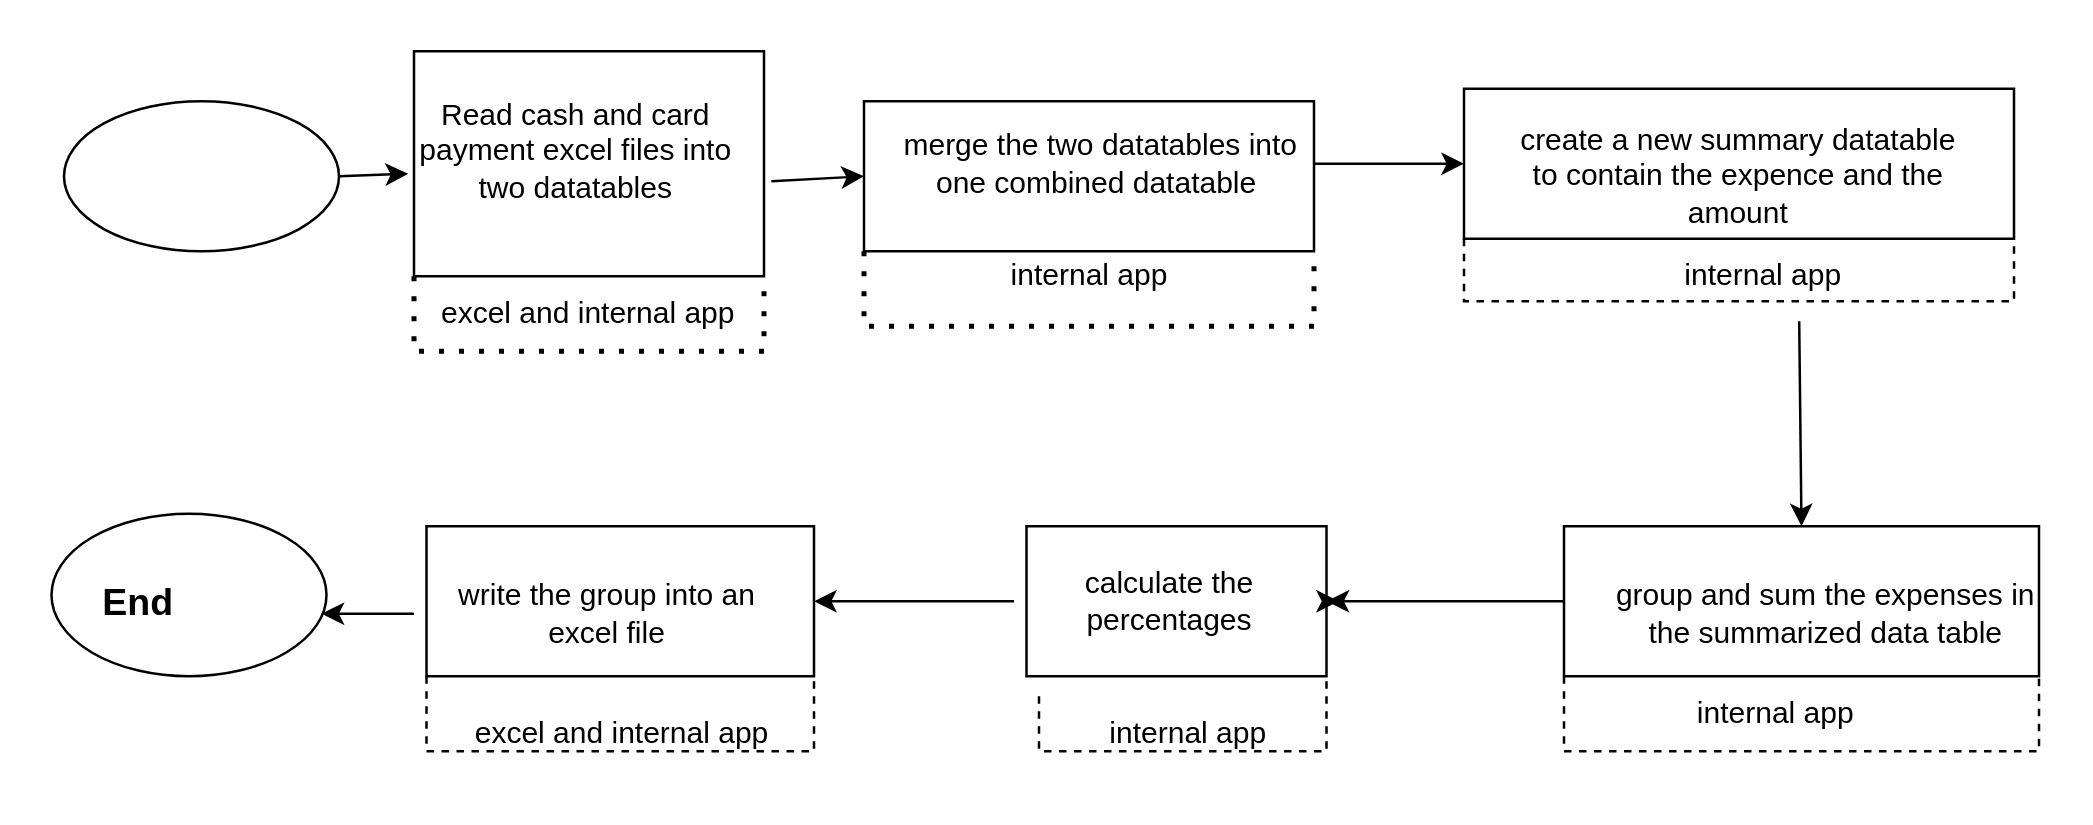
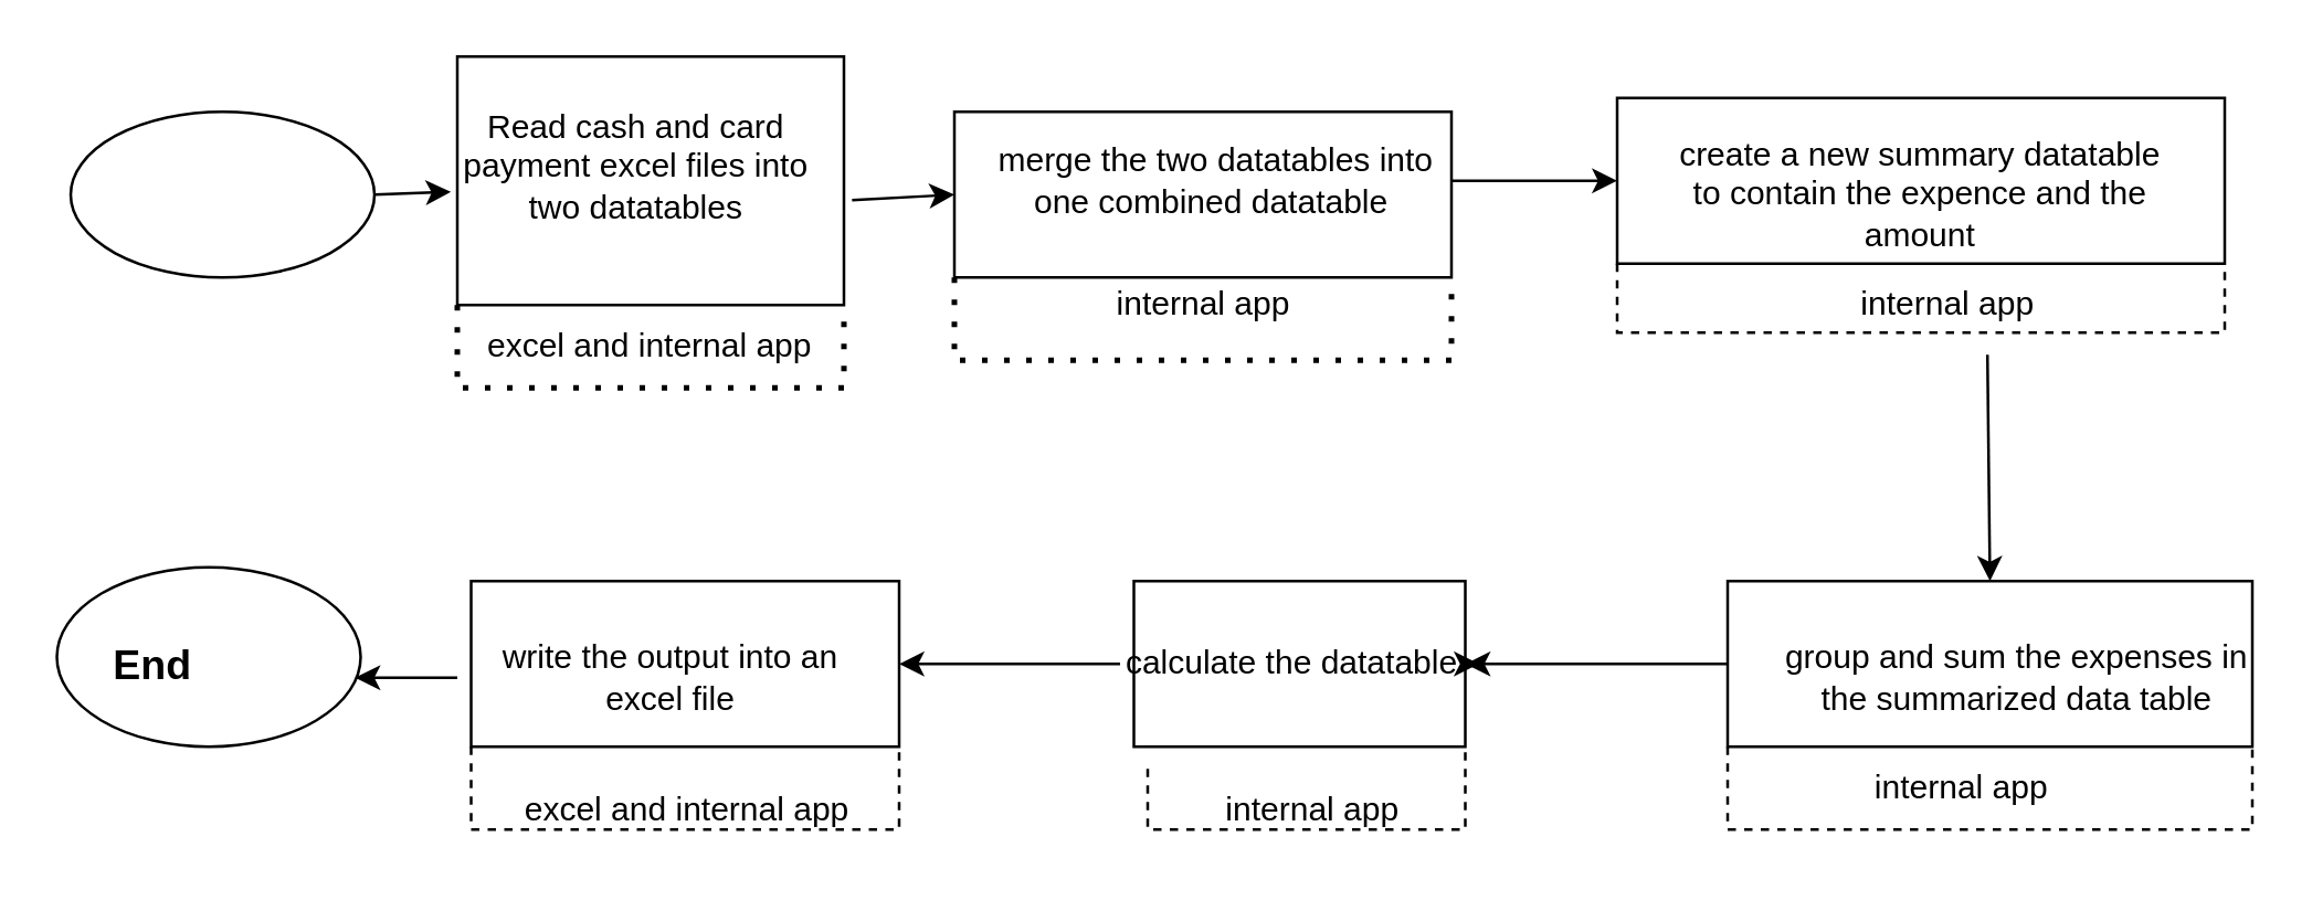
  <mxCell id="0" />
  <mxCell id="1" parent="0" />
  <mxCell id="2" value="" style="ellipse;whiteSpace=wrap;html=1;" parent="1" vertex="1"><mxGeometry x="25" y="40" width="110" height="60" as="geometry" /></mxCell>
  <mxCell id="3" value="" style="rounded=0;whiteSpace=wrap;html=1;" parent="1" vertex="1"><mxGeometry x="165" y="20" width="140" height="90" as="geometry" /></mxCell>
  <mxCell id="4" value="Read cash and card payment excel files into two datatables" style="text;html=1;strokeColor=none;fillColor=none;align=center;verticalAlign=middle;whiteSpace=wrap;rounded=0;" parent="1" vertex="1"><mxGeometry x="165" y="30" width="130" height="60" as="geometry" /></mxCell>
  <mxCell id="5" value="" style="rounded=0;whiteSpace=wrap;html=1;" parent="1" vertex="1"><mxGeometry x="345" y="40" width="180" height="60" as="geometry" /></mxCell>
  <mxCell id="6" value="merge the two datatables into one combined datatable&amp;nbsp;" style="text;html=1;strokeColor=none;fillColor=none;align=center;verticalAlign=middle;whiteSpace=wrap;rounded=0;" parent="1" vertex="1"><mxGeometry x="355" y="50" width="170" height="30" as="geometry" /></mxCell>
  <mxCell id="7" value="" style="rounded=0;whiteSpace=wrap;html=1;" parent="1" vertex="1"><mxGeometry x="585" y="35" width="220" height="60" as="geometry" /></mxCell>
  <mxCell id="8" value="create a new summary datatable to contain the expence and the amount" style="text;html=1;strokeColor=none;fillColor=none;align=center;verticalAlign=middle;whiteSpace=wrap;rounded=0;" parent="1" vertex="1"><mxGeometry x="605" y="55" width="180" height="30" as="geometry" /></mxCell>
  <mxCell id="9" value="" style="rounded=0;whiteSpace=wrap;html=1;" parent="1" vertex="1"><mxGeometry x="625" y="210" width="190" height="60" as="geometry" /></mxCell>
  <mxCell id="10" value="group and sum the expenses in the summarized data table" style="text;html=1;strokeColor=none;fillColor=none;align=center;verticalAlign=middle;whiteSpace=wrap;rounded=0;" parent="1" vertex="1"><mxGeometry x="645" y="230" width="170" height="30" as="geometry" /></mxCell>
  <mxCell id="11" value="" style="rounded=0;whiteSpace=wrap;html=1;" parent="1" vertex="1"><mxGeometry x="410" y="210" width="120" height="60" as="geometry" /></mxCell>
  <mxCell id="12" style="edgeStyle=orthogonalEdgeStyle;rounded=0;orthogonalLoop=1;jettySize=auto;html=1;exitX=1;exitY=0.5;exitDx=0;exitDy=0;" edge="1" parent="1" source="13"><mxGeometry relative="1" as="geometry"><mxPoint x="535" y="240" as="targetPoint" /></mxGeometry></mxCell>
- <mxCell id="13" value="calculate the percentages" style="text;html=1;strokeColor=none;fillColor=none;align=center;verticalAlign=middle;whiteSpace=wrap;rounded=0;" parent="1" vertex="1"><mxGeometry x="405" y="225" width="125" height="30" as="geometry" /></mxCell>
+ <mxCell id="13" value="calculate the datatable" style="text;html=1;strokeColor=none;fillColor=none;align=center;verticalAlign=middle;whiteSpace=wrap;rounded=0;" parent="1" vertex="1"><mxGeometry x="405" y="225" width="125" height="30" as="geometry" /></mxCell>
  <mxCell id="14" value="" style="rounded=0;whiteSpace=wrap;html=1;" parent="1" vertex="1"><mxGeometry x="170" y="210" width="155" height="60" as="geometry" /></mxCell>
- <mxCell id="15" value="write the group into an excel file" style="text;html=1;strokeColor=none;fillColor=none;align=center;verticalAlign=middle;whiteSpace=wrap;rounded=0;" parent="1" vertex="1"><mxGeometry x="170" y="230" width="145" height="30" as="geometry" /></mxCell>
+ <mxCell id="15" value="write the output into an excel file" style="text;html=1;strokeColor=none;fillColor=none;align=center;verticalAlign=middle;whiteSpace=wrap;rounded=0;" parent="1" vertex="1"><mxGeometry x="170" y="230" width="145" height="30" as="geometry" /></mxCell>
  <mxCell id="16" value="" style="ellipse;whiteSpace=wrap;html=1;" parent="1" vertex="1"><mxGeometry x="20" y="205" width="110" height="65" as="geometry" /></mxCell>
  <mxCell id="17" value="&lt;b&gt;&lt;font style=&quot;font-size: 15px;&quot;&gt;End&lt;/font&gt;&lt;/b&gt;" style="text;html=1;strokeColor=none;fillColor=none;align=center;verticalAlign=middle;whiteSpace=wrap;rounded=0;" parent="1" vertex="1"><mxGeometry x="25" y="225" width="60" height="30" as="geometry" /></mxCell>
  <mxCell id="18" value="" style="endArrow=classic;html=1;rounded=0;exitX=1;exitY=0.5;exitDx=0;exitDy=0;entryX=0;entryY=0.5;entryDx=0;entryDy=0;" parent="1" source="6" target="7" edge="1"><mxGeometry width="50" height="50" relative="1" as="geometry"><mxPoint x="385" y="250" as="sourcePoint" /><mxPoint x="435" y="200" as="targetPoint" /></mxGeometry></mxCell>
  <mxCell id="19" value="" style="endArrow=classic;html=1;rounded=0;exitX=1;exitY=0.5;exitDx=0;exitDy=0;entryX=-0.018;entryY=0.65;entryDx=0;entryDy=0;entryPerimeter=0;" parent="1" source="2" target="4" edge="1"><mxGeometry width="50" height="50" relative="1" as="geometry"><mxPoint x="385" y="250" as="sourcePoint" /><mxPoint x="435" y="200" as="targetPoint" /></mxGeometry></mxCell>
  <mxCell id="20" value="excel and internal app" style="text;html=1;strokeColor=none;fillColor=none;align=center;verticalAlign=middle;whiteSpace=wrap;rounded=0;" vertex="1" parent="1"><mxGeometry x="165" y="110" width="140" height="30" as="geometry" /></mxCell>
  <mxCell id="21" value="excel and internal app" style="text;html=1;align=center;verticalAlign=middle;resizable=0;points=[];autosize=1;strokeColor=none;fillColor=none;" vertex="1" parent="1"><mxGeometry x="177.5" y="278" width="140" height="30" as="geometry" /></mxCell>
  <mxCell id="22" value="internal app" style="text;html=1;strokeColor=none;fillColor=none;align=center;verticalAlign=middle;whiteSpace=wrap;rounded=0;" vertex="1" parent="1"><mxGeometry x="415" y="278" width="120" height="30" as="geometry" /></mxCell>
  <mxCell id="23" value="internal app" style="text;html=1;strokeColor=none;fillColor=none;align=center;verticalAlign=middle;whiteSpace=wrap;rounded=0;" vertex="1" parent="1"><mxGeometry x="645" y="270" width="130" height="30" as="geometry" /></mxCell>
  <mxCell id="24" value="internal app" style="text;html=1;align=center;verticalAlign=middle;resizable=0;points=[];autosize=1;strokeColor=none;fillColor=none;" vertex="1" parent="1"><mxGeometry x="390" y="95" width="90" height="30" as="geometry" /></mxCell>
  <mxCell id="25" value="internal app" style="text;html=1;strokeColor=none;fillColor=none;align=center;verticalAlign=middle;whiteSpace=wrap;rounded=0;" vertex="1" parent="1"><mxGeometry x="625" y="95" width="160" height="30" as="geometry" /></mxCell>
  <mxCell id="26" value="" style="endArrow=classic;html=1;rounded=0;entryX=1;entryY=0.5;entryDx=0;entryDy=0;exitX=0;exitY=0.5;exitDx=0;exitDy=0;" edge="1" parent="1" source="13" target="14"><mxGeometry width="50" height="50" relative="1" as="geometry"><mxPoint x="385" y="250" as="sourcePoint" /><mxPoint x="435" y="200" as="targetPoint" /></mxGeometry></mxCell>
  <mxCell id="27" value="" style="endArrow=classic;html=1;rounded=0;entryX=1;entryY=0.5;entryDx=0;entryDy=0;exitX=0;exitY=0.5;exitDx=0;exitDy=0;" edge="1" parent="1" source="9" target="13"><mxGeometry width="50" height="50" relative="1" as="geometry"><mxPoint x="385" y="250" as="sourcePoint" /><mxPoint x="435" y="200" as="targetPoint" /></mxGeometry></mxCell>
  <mxCell id="28" value="" style="endArrow=classic;html=1;rounded=0;entryX=0;entryY=0.5;entryDx=0;entryDy=0;exitX=1.021;exitY=0.578;exitDx=0;exitDy=0;exitPerimeter=0;" edge="1" parent="1" source="3" target="5"><mxGeometry width="50" height="50" relative="1" as="geometry"><mxPoint x="385" y="250" as="sourcePoint" /><mxPoint x="435" y="200" as="targetPoint" /></mxGeometry></mxCell>
  <mxCell id="29" value="" style="endArrow=none;dashed=1;html=1;dashPattern=1 3;strokeWidth=2;rounded=0;entryX=1;entryY=1;entryDx=0;entryDy=0;exitX=0;exitY=1;exitDx=0;exitDy=0;" edge="1" parent="1" source="5" target="5"><mxGeometry width="50" height="50" relative="1" as="geometry"><mxPoint x="385" y="250" as="sourcePoint" /><mxPoint x="435" y="200" as="targetPoint" /><Array as="points"><mxPoint x="345" y="130" /><mxPoint x="525" y="130" /></Array></mxGeometry></mxCell>
  <mxCell id="30" value="" style="endArrow=none;dashed=1;html=1;dashPattern=1 3;strokeWidth=2;rounded=0;entryX=1;entryY=0;entryDx=0;entryDy=0;exitX=0;exitY=0;exitDx=0;exitDy=0;" edge="1" parent="1" source="20" target="20"><mxGeometry width="50" height="50" relative="1" as="geometry"><mxPoint x="385" y="250" as="sourcePoint" /><mxPoint x="435" y="200" as="targetPoint" /><Array as="points"><mxPoint x="165" y="140" /><mxPoint x="305" y="140" /></Array></mxGeometry></mxCell>
  <mxCell id="31" value="" style="endArrow=none;dashed=1;html=1;rounded=0;entryX=1;entryY=1;entryDx=0;entryDy=0;exitX=0;exitY=1;exitDx=0;exitDy=0;" edge="1" parent="1" source="7" target="7"><mxGeometry width="50" height="50" relative="1" as="geometry"><mxPoint x="385" y="250" as="sourcePoint" /><mxPoint x="435" y="200" as="targetPoint" /><Array as="points"><mxPoint x="585" y="120" /><mxPoint x="805" y="120" /></Array></mxGeometry></mxCell>
  <mxCell id="32" value="" style="endArrow=none;dashed=1;html=1;rounded=0;entryX=1;entryY=1;entryDx=0;entryDy=0;exitX=0;exitY=1;exitDx=0;exitDy=0;" edge="1" parent="1" source="9" target="9"><mxGeometry width="50" height="50" relative="1" as="geometry"><mxPoint x="385" y="250" as="sourcePoint" /><mxPoint x="435" y="200" as="targetPoint" /><Array as="points"><mxPoint x="625" y="300" /><mxPoint x="815" y="300" /></Array></mxGeometry></mxCell>
  <mxCell id="33" value="" style="endArrow=none;dashed=1;html=1;rounded=0;entryX=1;entryY=1;entryDx=0;entryDy=0;exitX=0;exitY=0;exitDx=0;exitDy=0;" edge="1" parent="1" source="22" target="11"><mxGeometry width="50" height="50" relative="1" as="geometry"><mxPoint x="385" y="250" as="sourcePoint" /><mxPoint x="435" y="200" as="targetPoint" /><Array as="points"><mxPoint x="415" y="300" /><mxPoint x="530" y="300" /></Array></mxGeometry></mxCell>
  <mxCell id="34" value="" style="endArrow=none;dashed=1;html=1;rounded=0;entryX=1;entryY=1;entryDx=0;entryDy=0;exitX=0;exitY=1;exitDx=0;exitDy=0;" edge="1" parent="1" source="14" target="14"><mxGeometry width="50" height="50" relative="1" as="geometry"><mxPoint x="385" y="250" as="sourcePoint" /><mxPoint x="435" y="200" as="targetPoint" /><Array as="points"><mxPoint x="170" y="300" /><mxPoint x="325" y="300" /></Array></mxGeometry></mxCell>
  <mxCell id="35" value="" style="endArrow=classic;html=1;rounded=0;entryX=0.982;entryY=0.615;entryDx=0;entryDy=0;entryPerimeter=0;" edge="1" parent="1" target="16"><mxGeometry width="50" height="50" relative="1" as="geometry"><mxPoint x="165" y="245" as="sourcePoint" /><mxPoint x="435" y="200" as="targetPoint" /></mxGeometry></mxCell>
  <mxCell id="36" value="" style="endArrow=classic;html=1;rounded=0;entryX=0.5;entryY=0;entryDx=0;entryDy=0;exitX=0.588;exitY=1.1;exitDx=0;exitDy=0;exitPerimeter=0;" edge="1" parent="1" source="25" target="9"><mxGeometry width="50" height="50" relative="1" as="geometry"><mxPoint x="385" y="250" as="sourcePoint" /><mxPoint x="435" y="200" as="targetPoint" /></mxGeometry></mxCell>
